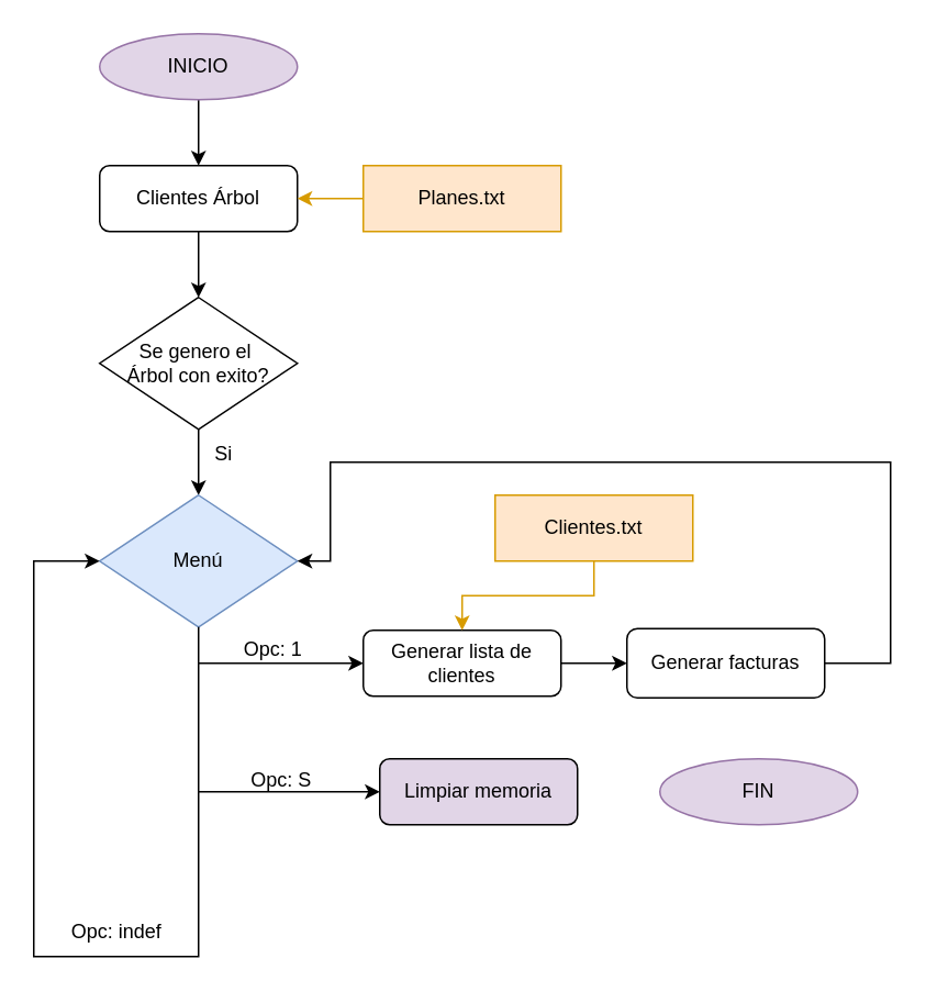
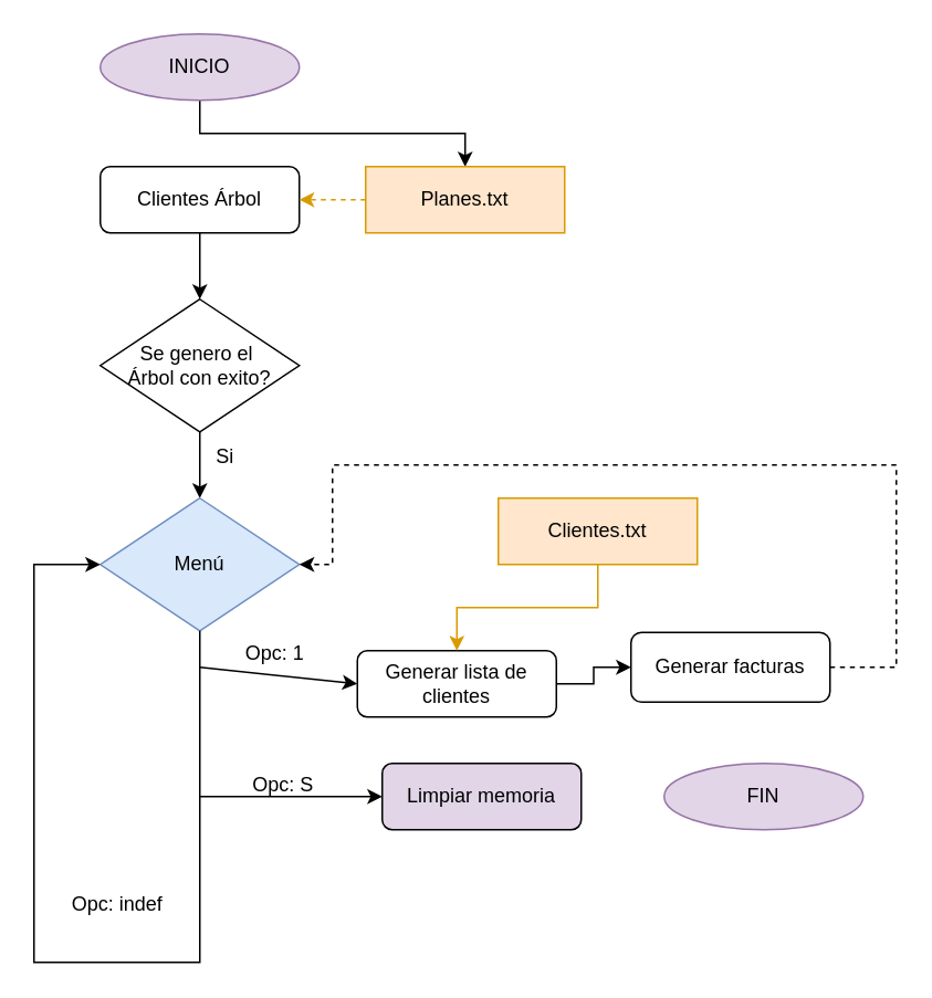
  <mxCell id="0" />
  <mxCell id="1" parent="0" />
- <mxCell id="2" style="edgeStyle=orthogonalEdgeStyle;rounded=0;orthogonalLoop=1;jettySize=auto;html=1;exitX=0.5;exitY=1;exitDx=0;exitDy=0;entryX=0.5;entryY=0;entryDx=0;entryDy=0;" parent="1" source="3" target="5" edge="1"><mxGeometry relative="1" as="geometry" /></mxCell>
+ <mxCell id="2" style="edgeStyle=orthogonalEdgeStyle;rounded=0;orthogonalLoop=1;jettySize=auto;html=1;exitX=0.5;exitY=1;exitDx=0;exitDy=0;" parent="1" source="3" target="15" edge="1"><mxGeometry relative="1" as="geometry" /></mxCell>
  <mxCell id="3" value="INICIO" style="ellipse;whiteSpace=wrap;html=1;fillColor=#e1d5e7;strokeColor=#9673a6;" parent="1" vertex="1"><mxGeometry x="60" y="20" width="120" height="40" as="geometry" /></mxCell>
  <mxCell id="4" style="edgeStyle=orthogonalEdgeStyle;rounded=0;orthogonalLoop=1;jettySize=auto;html=1;exitX=0.5;exitY=1;exitDx=0;exitDy=0;entryX=0.5;entryY=0;entryDx=0;entryDy=0;" parent="1" source="5" target="7" edge="1"><mxGeometry relative="1" as="geometry" /></mxCell>
  <mxCell id="5" value="Clientes Árbol" style="rounded=1;whiteSpace=wrap;html=1;" parent="1" vertex="1"><mxGeometry x="60" y="100" width="120" height="40" as="geometry" /></mxCell>
  <mxCell id="6" style="edgeStyle=orthogonalEdgeStyle;rounded=0;orthogonalLoop=1;jettySize=auto;html=1;exitX=0.5;exitY=1;exitDx=0;exitDy=0;entryX=0.5;entryY=0;entryDx=0;entryDy=0;" parent="1" source="7" edge="1"><mxGeometry relative="1" as="geometry"><mxPoint x="120" y="300" as="targetPoint" /></mxGeometry></mxCell>
  <mxCell id="7" value="Se genero el&amp;nbsp;&lt;div&gt;Árbol con exito?&lt;/div&gt;" style="rhombus;whiteSpace=wrap;html=1;" parent="1" vertex="1"><mxGeometry x="60" y="180" width="120" height="80" as="geometry" /></mxCell>
  <mxCell id="8" value="Si" style="text;html=1;align=center;verticalAlign=middle;resizable=0;points=[];autosize=1;strokeColor=none;fillColor=none;" parent="1" vertex="1"><mxGeometry x="120" y="260" width="30" height="30" as="geometry" /></mxCell>
  <mxCell id="9" style="edgeStyle=orthogonalEdgeStyle;rounded=0;orthogonalLoop=1;jettySize=auto;html=1;exitX=1;exitY=0.5;exitDx=0;exitDy=0;entryX=0;entryY=0.5;entryDx=0;entryDy=0;" parent="1" source="10" target="19" edge="1"><mxGeometry relative="1" as="geometry" /></mxCell>
- <mxCell id="10" value="Generar lista de clientes" style="rounded=1;whiteSpace=wrap;html=1;" parent="1" vertex="1"><mxGeometry x="220" y="382" width="120" height="40" as="geometry" /></mxCell>
+ <mxCell id="10" value="Generar lista de clientes" style="rounded=1;whiteSpace=wrap;html=1;" parent="1" vertex="1"><mxGeometry x="215" y="392" width="120" height="40" as="geometry" /></mxCell>
  <mxCell id="11" value="Menú" style="rhombus;whiteSpace=wrap;html=1;fillColor=#dae8fc;strokeColor=#6c8ebf;" parent="1" vertex="1"><mxGeometry x="60" y="300" width="120" height="80" as="geometry" /></mxCell>
  <mxCell id="12" value="" style="endArrow=classic;html=1;rounded=0;entryX=0;entryY=0.5;entryDx=0;entryDy=0;" parent="1" target="10" edge="1"><mxGeometry width="50" height="50" relative="1" as="geometry"><mxPoint x="120" y="402" as="sourcePoint" /><mxPoint x="440" y="322" as="targetPoint" /></mxGeometry></mxCell>
  <mxCell id="13" value="Opc: 1" style="text;html=1;align=center;verticalAlign=middle;resizable=0;points=[];autosize=1;strokeColor=none;fillColor=none;" parent="1" vertex="1"><mxGeometry x="135" y="379" width="60" height="30" as="geometry" /></mxCell>
- <mxCell id="14" style="edgeStyle=orthogonalEdgeStyle;rounded=0;orthogonalLoop=1;jettySize=auto;html=1;exitX=0;exitY=0.5;exitDx=0;exitDy=0;entryX=1;entryY=0.5;entryDx=0;entryDy=0;fillColor=#ffe6cc;strokeColor=#d79b00;" parent="1" source="15" target="5" edge="1"><mxGeometry relative="1" as="geometry" /></mxCell>
+ <mxCell id="14" style="edgeStyle=orthogonalEdgeStyle;rounded=0;orthogonalLoop=1;jettySize=auto;html=1;exitX=0;exitY=0.5;exitDx=0;exitDy=0;entryX=1;entryY=0.5;entryDx=0;entryDy=0;fillColor=#ffe6cc;strokeColor=#d79b00;dashed=1;" parent="1" source="15" target="5" edge="1"><mxGeometry relative="1" as="geometry" /></mxCell>
  <mxCell id="15" value="Planes.txt" style="rounded=0;whiteSpace=wrap;html=1;fillColor=#ffe6cc;strokeColor=#d79b00;" parent="1" vertex="1"><mxGeometry x="220" y="100" width="120" height="40" as="geometry" /></mxCell>
  <mxCell id="16" style="edgeStyle=orthogonalEdgeStyle;rounded=0;orthogonalLoop=1;jettySize=auto;html=1;exitX=0.5;exitY=1;exitDx=0;exitDy=0;entryX=0.5;entryY=0;entryDx=0;entryDy=0;fillColor=#ffe6cc;strokeColor=#d79b00;" parent="1" source="17" target="10" edge="1"><mxGeometry relative="1" as="geometry" /></mxCell>
  <mxCell id="17" value="Clientes.txt" style="rounded=0;whiteSpace=wrap;html=1;fillColor=#ffe6cc;strokeColor=#d79b00;" parent="1" vertex="1"><mxGeometry x="300" y="300" width="120" height="40" as="geometry" /></mxCell>
- <mxCell id="18" style="edgeStyle=orthogonalEdgeStyle;rounded=0;orthogonalLoop=1;jettySize=auto;html=1;exitX=1;exitY=0.5;exitDx=0;exitDy=0;entryX=1;entryY=0.5;entryDx=0;entryDy=0;" parent="1" source="19" target="11" edge="1"><mxGeometry relative="1" as="geometry"><Array as="points"><mxPoint x="540" y="402" /><mxPoint x="540" y="280" /><mxPoint x="200" y="280" /><mxPoint x="200" y="340" /></Array></mxGeometry></mxCell>
+ <mxCell id="18" style="edgeStyle=orthogonalEdgeStyle;rounded=0;orthogonalLoop=1;jettySize=auto;html=1;exitX=1;exitY=0.5;exitDx=0;exitDy=0;entryX=1;entryY=0.5;entryDx=0;entryDy=0;dashed=1;" parent="1" source="19" target="11" edge="1"><mxGeometry relative="1" as="geometry"><Array as="points"><mxPoint x="540" y="402" /><mxPoint x="540" y="280" /><mxPoint x="200" y="280" /><mxPoint x="200" y="340" /></Array></mxGeometry></mxCell>
  <mxCell id="19" value="Generar facturas" style="rounded=1;whiteSpace=wrap;html=1;" parent="1" vertex="1"><mxGeometry x="380" y="381" width="120" height="42" as="geometry" /></mxCell>
  <mxCell id="20" value="" style="endArrow=classic;html=1;rounded=0;entryX=0;entryY=0.5;entryDx=0;entryDy=0;" parent="1" target="22" edge="1"><mxGeometry width="50" height="50" relative="1" as="geometry"><mxPoint x="120" y="480" as="sourcePoint" /><mxPoint x="230" y="503" as="targetPoint" /><Array as="points" /></mxGeometry></mxCell>
  <mxCell id="21" value="Opc: S" style="text;html=1;align=center;verticalAlign=middle;resizable=0;points=[];autosize=1;strokeColor=none;fillColor=none;" parent="1" vertex="1"><mxGeometry x="140" y="458" width="60" height="30" as="geometry" /></mxCell>
  <mxCell id="22" value="Limpiar memoria" style="rounded=1;whiteSpace=wrap;html=1;fillColor=#e1d5e7;" parent="1" vertex="1"><mxGeometry x="230" y="460" width="120" height="40" as="geometry" /></mxCell>
  <mxCell id="23" value="FIN" style="ellipse;whiteSpace=wrap;html=1;fillColor=#e1d5e7;strokeColor=#9673a6;" parent="1" vertex="1"><mxGeometry x="400" y="460" width="120" height="40" as="geometry" /></mxCell>
  <mxCell id="24" value="" style="edgeStyle=orthogonalEdgeStyle;rounded=0;orthogonalLoop=1;jettySize=auto;html=1;exitX=0.5;exitY=1;exitDx=0;exitDy=0;entryX=0;entryY=0.5;entryDx=0;entryDy=0;" parent="1" source="11" target="11" edge="1"><mxGeometry relative="1" as="geometry"><mxPoint x="60" y="340" as="targetPoint" /><mxPoint x="120" y="380" as="sourcePoint" /><Array as="points"><mxPoint x="120" y="580" /><mxPoint x="20" y="580" /><mxPoint x="20" y="340" /></Array></mxGeometry></mxCell>
- <mxCell id="25" value="Opc: indef" style="text;html=1;align=center;verticalAlign=middle;resizable=0;points=[];autosize=1;strokeColor=none;fillColor=none;" parent="1" vertex="1"><mxGeometry x="30" y="550" width="80" height="30" as="geometry" /></mxCell>
+ <mxCell id="25" value="Opc: indef" style="text;html=1;align=center;verticalAlign=middle;resizable=0;points=[];autosize=1;strokeColor=none;fillColor=none;" parent="1" vertex="1"><mxGeometry x="30" y="530" width="80" height="30" as="geometry" /></mxCell>
